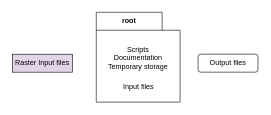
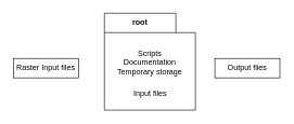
  <mxCell id="0" />
  <mxCell id="1" parent="0" />
- <mxCell id="2" value="Raster Input files" style="rounded=0;whiteSpace=wrap;html=1;fillColor=#e1d5e7;" vertex="1" parent="1"><mxGeometry x="20" y="90" width="100" height="30" as="geometry" /></mxCell>
+ <mxCell id="2" value="Raster Input files" style="rounded=0;whiteSpace=wrap;html=1;" vertex="1" parent="1"><mxGeometry x="20" y="90" width="100" height="30" as="geometry" /></mxCell>
  <mxCell id="3" value="root" style="shape=folder;fontStyle=1;tabWidth=110;tabHeight=30;tabPosition=left;html=1;boundedLbl=1;labelInHeader=1;container=1;collapsible=0;whiteSpace=wrap;" vertex="1" parent="1"><mxGeometry x="160" y="20" width="140" height="150" as="geometry" /></mxCell>
  <mxCell id="4" value="Scripts&lt;br&gt;Documentation&lt;br&gt;Temporary storage&lt;br&gt;&lt;br&gt;" style="html=1;strokeColor=none;resizeWidth=1;resizeHeight=1;fillColor=none;part=1;connectable=0;allowArrows=0;deletable=0;whiteSpace=wrap;" vertex="1" parent="3"><mxGeometry width="140" height="105" relative="1" as="geometry"><mxPoint y="30" as="offset" /></mxGeometry></mxCell>
  <mxCell id="5" value="Input files" style="rounded=0;whiteSpace=wrap;html=1;strokeColor=none;align=left;" vertex="1" parent="3"><mxGeometry x="43" y="110" width="77" height="30" as="geometry" /></mxCell>
- <mxCell id="6" value="Output files" style="whiteSpace=wrap;html=1;rounded=1;" vertex="1" parent="1"><mxGeometry x="330" y="90" width="100" height="30" as="geometry" /></mxCell>
+ <mxCell id="6" value="Output files" style="rounded=0;whiteSpace=wrap;html=1;" vertex="1" parent="1"><mxGeometry x="330" y="90" width="100" height="30" as="geometry" /></mxCell>
